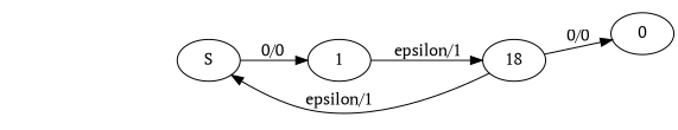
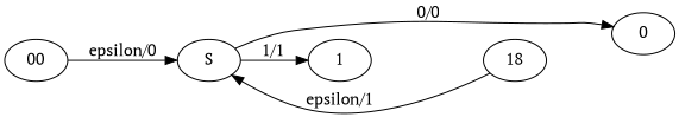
  digraph {
    fontname="PT Serif"
    rankdir=LR
    node [fontname="PT Serif"]
    edge [fontname="PT Serif"]
    S
    0
    1
    n4 [label=18]
-   n4 -> 0 [label="0/0"]
-   S -> 1 [label="0/0"]
-   1 -> n4 [label="\epsilon/1"]
+   00
+   S -> 0 [label="0/0"]
+   S -> 1 [label="1/1"]
    n4 -> S [label="\epsilon/1"]
+   00 -> S [label="\epsilon/0"]
  }
